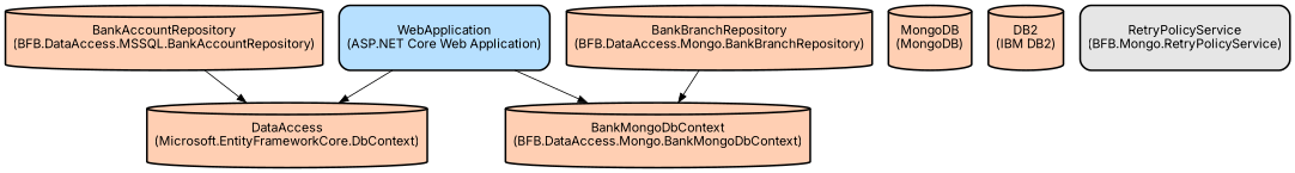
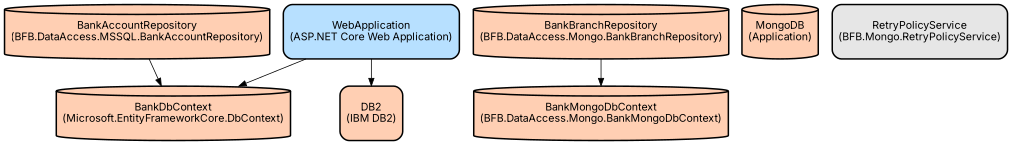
  digraph {
    fontname=Inter
    node [color=black fillcolor="#FFCFB3" fontname=Inter shape=cylinder style="filled,bold,rounded"]
    edge [fontname=Inter]
-   n1 [height=1 label="DataAccess\n(Microsoft.EntityFrameworkCore.DbContext)"]
+   n1 [height=1 label="BankDbContext\n(Microsoft.EntityFrameworkCore.DbContext)"]
    n2 [height=1 label="BankAccountRepository\n(BFB.DataAccess.MSSQL.BankAccountRepository)"]
    n3 [height=1 label="BankMongoDbContext\n(BFB.DataAccess.Mongo.BankMongoDbContext)"]
    n4 [height=1 label="BankBranchRepository\n(BFB.DataAccess.Mongo.BankBranchRepository)"]
-   n5 [height=1 label="MongoDB\n(MongoDB)"]
-   n6 [height=1 label="DB2\n(IBM DB2)"]
+   n5 [height=1 label="MongoDB\n(Application)"]
+   n6 [height=1 label="DB2\n(IBM DB2)" shape=box]
    n7 [fillcolor="#E6E6E6" height=1 label="RetryPolicyService\n(BFB.Mongo.RetryPolicyService)" shape=rectangle]
    n8 [fillcolor="#B7E0FF" height=1 label="WebApplication\n(ASP.NET Core Web Application)" shape=rectangle]
    n2 -> n1
    n4 -> n3
    n8 -> n1
-   n8 -> n3
+   n8 -> n6
  }
